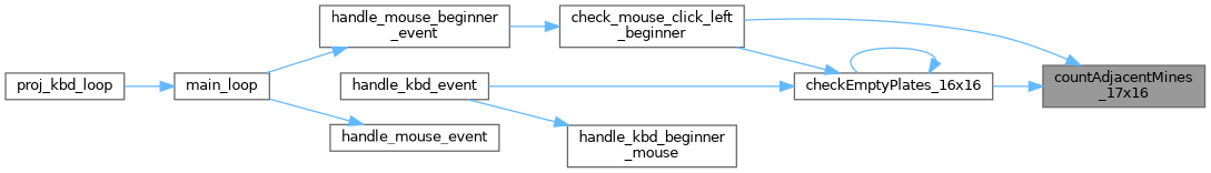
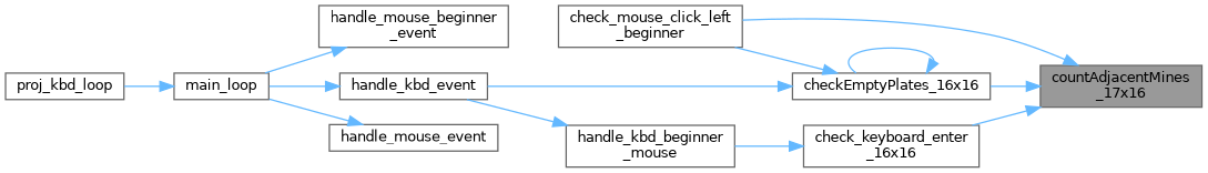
  digraph {
    rankdir=RL
    node [color=grey40 fillcolor=white fontname=Helvetica fontsize=10 shape=box style=filled]
    edge [color=steelblue1 dir=back fontname=Helvetica fontsize=10 labelfontname=Helvetica labelfontsize=10 style=solid]
    n1 [color=gray40 fillcolor=grey60 fontcolor=black height=0.2 label="countAdjacentMines\l_17x16" width=0.4]
+   n2 [height=0.2 label="check_keyboard_enter\l_16x16" width=0.4]
    n3 [height=0.2 label="check_mouse_click_left\l_beginner" width=0.4]
    n4 [height=0.2 label=checkEmptyPlates_16x16 width=0.4]
    n5 [height=0.2 label="handle_kbd_beginner\l_mouse" width=0.4]
    n6 [height=0.2 label="handle_mouse_beginner\l_event" width=0.4]
    n7 [height=0.2 label=handle_kbd_event width=0.4]
    n8 [height=0.2 label=main_loop width=0.4]
    n9 [height=0.2 label=proj_kbd_loop width=0.4]
    n10 [height=0.2 label=handle_mouse_event width=0.4]
+   n1 -> n2
    n1 -> n3
    n1 -> n4
-   n3 -> n6
+   n2 -> n5
    n4 -> n3
    n4 -> n4
    n4 -> n7
    n5 -> n7
    n6 -> n8
+   n7 -> n8
    n8 -> n9
    n10 -> n8
  }
